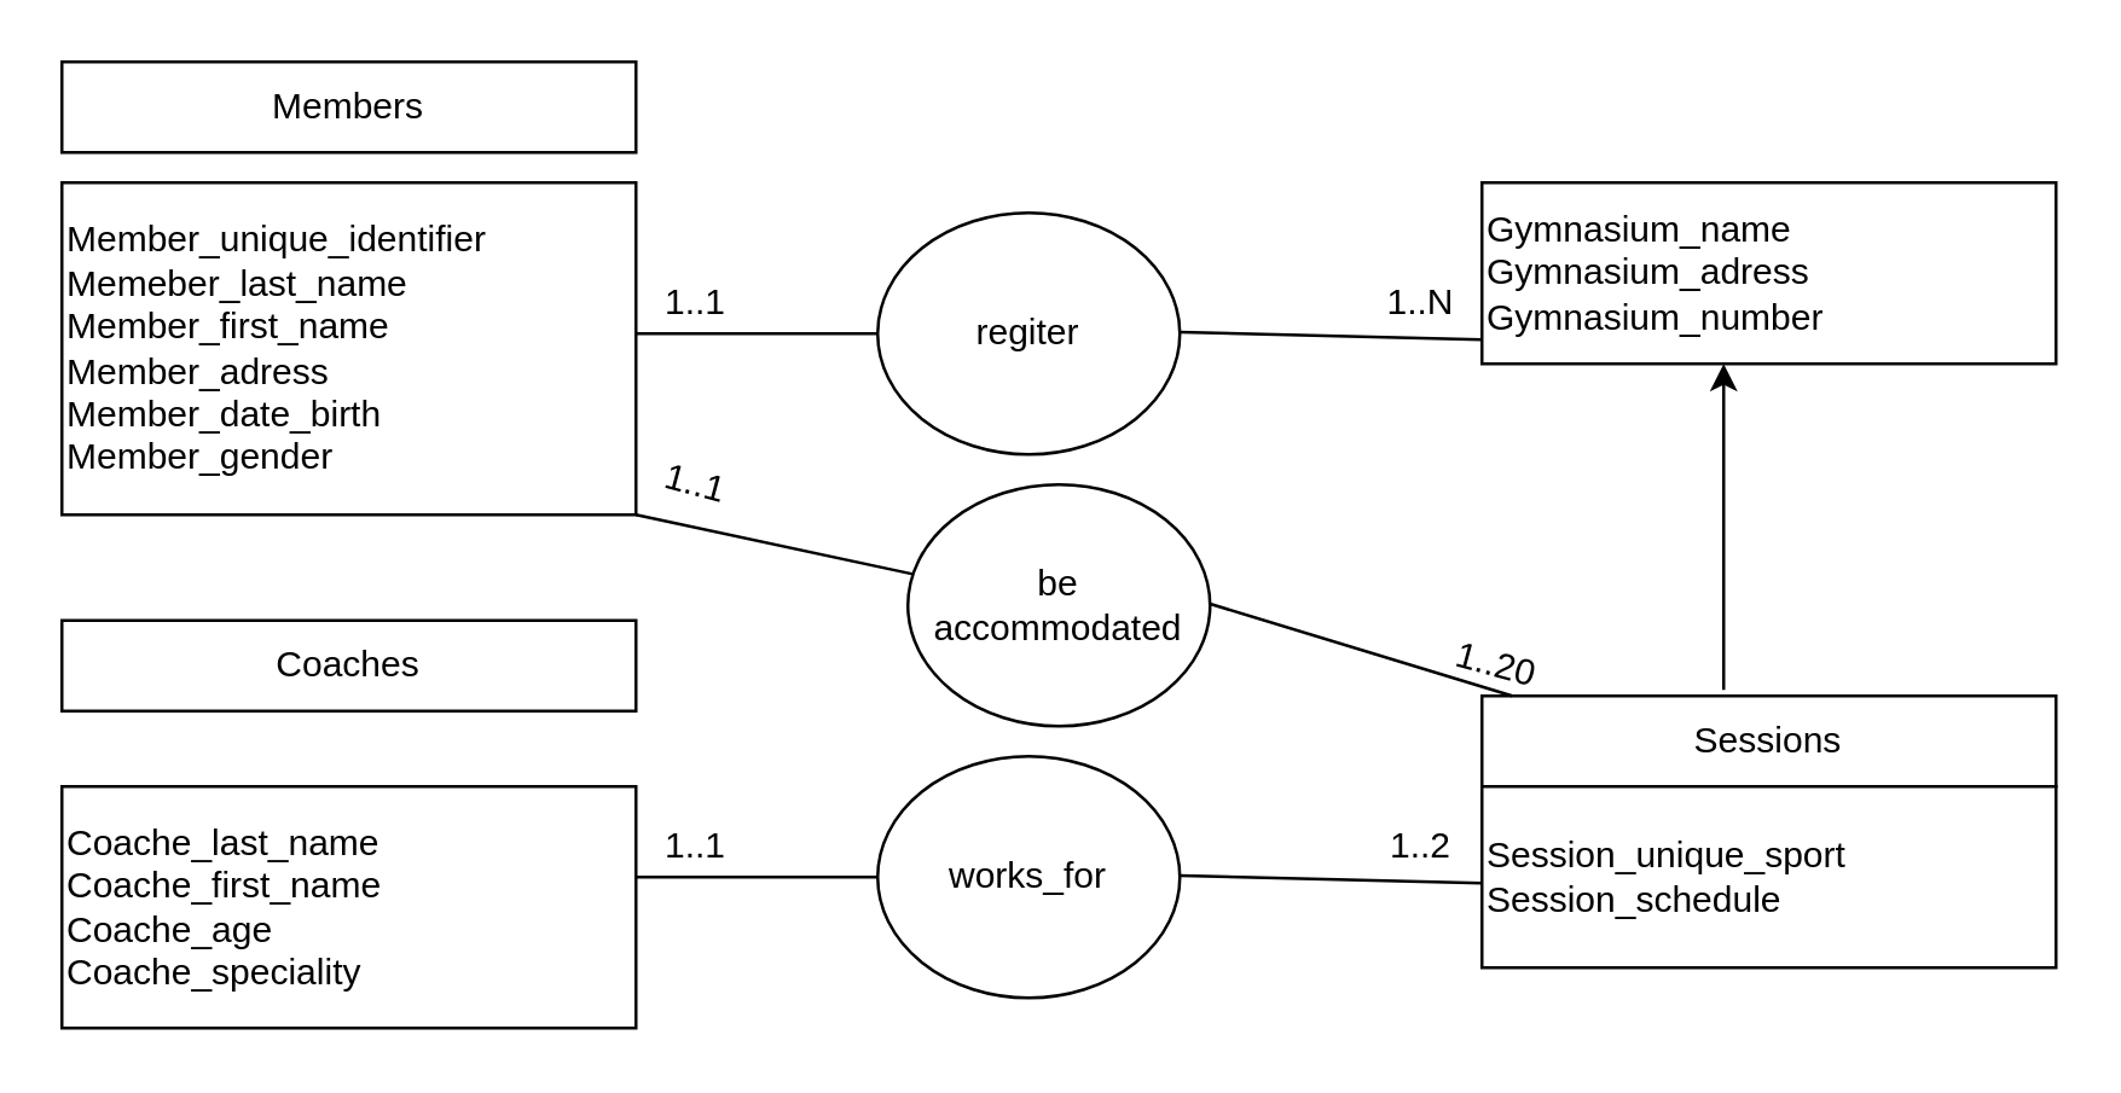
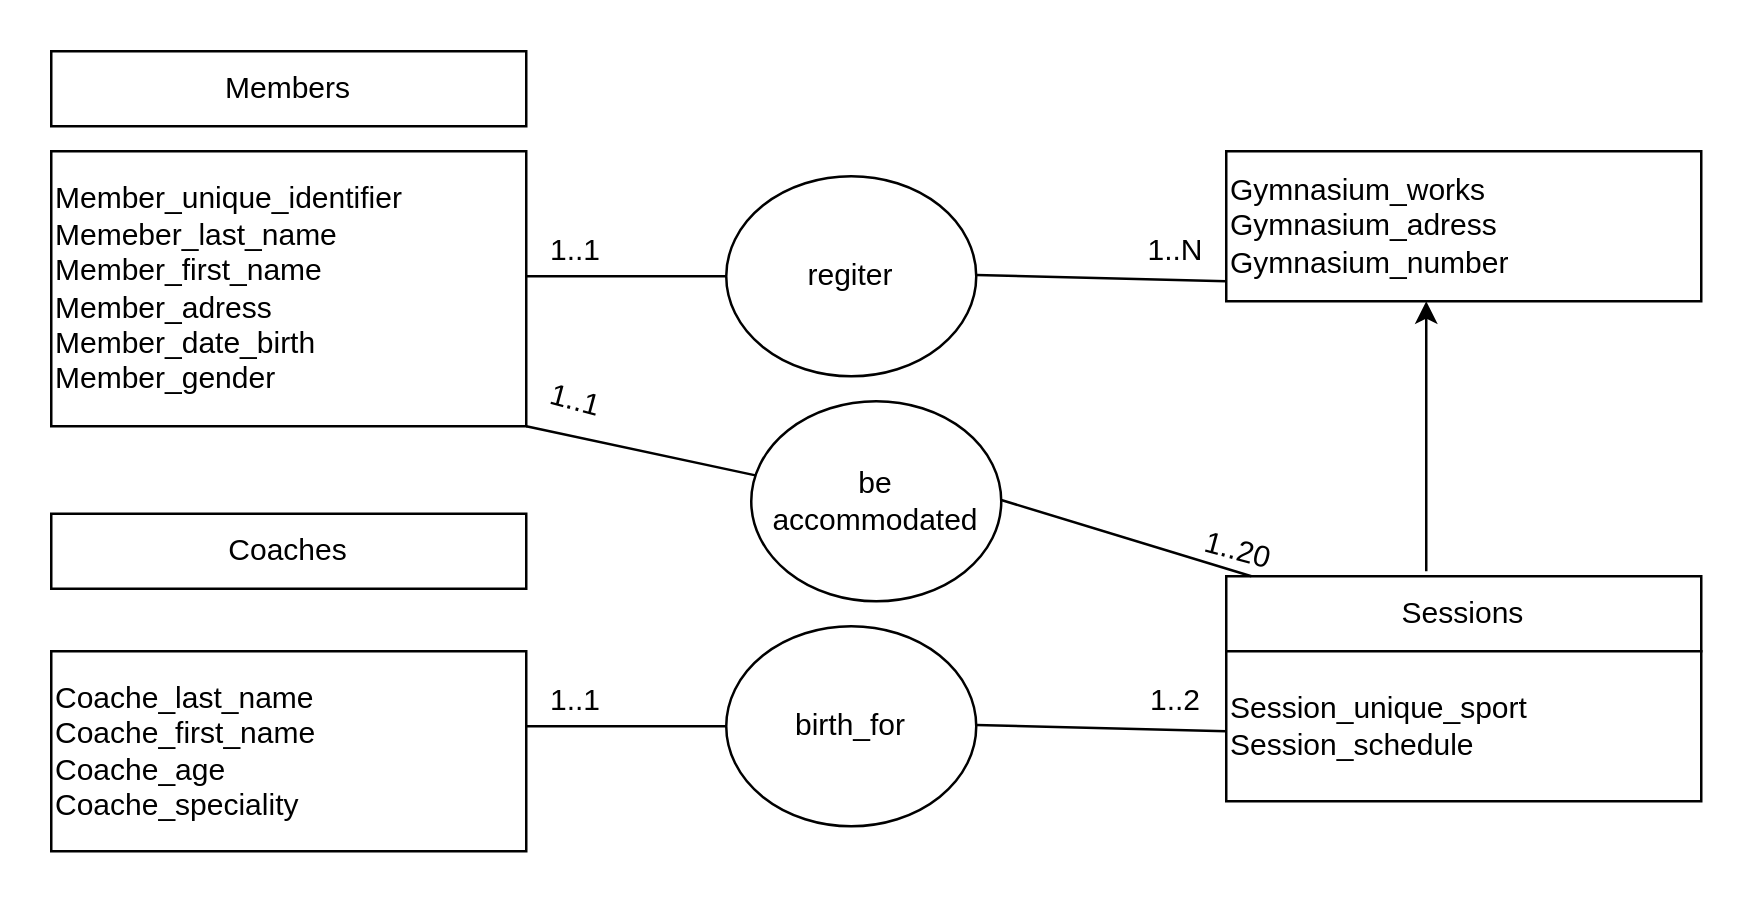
  <mxCell id="0" />
  <mxCell id="1" parent="0" />
  <mxCell id="2" value="Members" style="rounded=0;whiteSpace=wrap;html=1;" vertex="1" parent="1"><mxGeometry x="20" y="20" width="190" height="30" as="geometry" /></mxCell>
  <mxCell id="3" value="Member_unique_identifier&lt;br&gt;Memeber_last_name&lt;br&gt;Member_first_name&lt;br&gt;Member_adress&lt;br&gt;Member_date_birth&lt;br&gt;Member_gender" style="rounded=0;whiteSpace=wrap;html=1;align=left;" vertex="1" parent="1"><mxGeometry x="20" y="60" width="190" height="110" as="geometry" /></mxCell>
- <mxCell id="4" value="Gymnasium_name&lt;br&gt;Gymnasium_adress&lt;br&gt;Gymnasium_number&lt;br&gt;" style="rounded=0;whiteSpace=wrap;html=1;align=left;" vertex="1" parent="1"><mxGeometry x="490" y="60" width="190" height="60" as="geometry" /></mxCell>
+ <mxCell id="4" value="Gymnasium_works&lt;br&gt;Gymnasium_adress&lt;br&gt;Gymnasium_number&lt;br&gt;" style="rounded=0;whiteSpace=wrap;html=1;align=left;" vertex="1" parent="1"><mxGeometry x="490" y="60" width="190" height="60" as="geometry" /></mxCell>
  <mxCell id="5" value="" style="endArrow=none;html=1;" edge="1" parent="1" target="6"><mxGeometry width="50" height="50" relative="1" as="geometry"><mxPoint x="210" y="110" as="sourcePoint" /><mxPoint x="280" y="110" as="targetPoint" /><Array as="points" /></mxGeometry></mxCell>
  <mxCell id="6" value="regiter" style="ellipse;whiteSpace=wrap;html=1;" vertex="1" parent="1"><mxGeometry x="290" y="70" width="100" height="80" as="geometry" /></mxCell>
  <mxCell id="7" value="" style="endArrow=none;html=1;" edge="1" parent="1"><mxGeometry width="50" height="50" relative="1" as="geometry"><mxPoint x="390" y="109.5" as="sourcePoint" /><mxPoint x="490" y="112" as="targetPoint" /></mxGeometry></mxCell>
  <mxCell id="8" value="1..1" style="text;html=1;strokeColor=none;fillColor=none;align=center;verticalAlign=middle;whiteSpace=wrap;rounded=0;" vertex="1" parent="1"><mxGeometry x="210" y="90" width="40" height="20" as="geometry" /></mxCell>
  <mxCell id="9" value="1..N" style="text;html=1;strokeColor=none;fillColor=none;align=center;verticalAlign=middle;whiteSpace=wrap;rounded=0;" vertex="1" parent="1"><mxGeometry x="450" y="90" width="40" height="20" as="geometry" /></mxCell>
  <mxCell id="10" value="Coaches" style="rounded=0;whiteSpace=wrap;html=1;align=center;" vertex="1" parent="1"><mxGeometry x="20" y="205" width="190" height="30" as="geometry" /></mxCell>
  <mxCell id="11" value="Coache_last_name&lt;br&gt;Coache_first_name&lt;br&gt;Coache_age&lt;br&gt;Coache_speciality" style="rounded=0;whiteSpace=wrap;html=1;align=left;" vertex="1" parent="1"><mxGeometry x="20" y="260" width="190" height="80" as="geometry" /></mxCell>
  <mxCell id="12" value="Sessions" style="rounded=0;whiteSpace=wrap;html=1;align=center;" vertex="1" parent="1"><mxGeometry x="490" y="230" width="190" height="30" as="geometry" /></mxCell>
  <mxCell id="13" value="Session_unique_sport&lt;br&gt;Session_schedule" style="rounded=0;whiteSpace=wrap;html=1;align=left;" vertex="1" parent="1"><mxGeometry x="490" y="260" width="190" height="60" as="geometry" /></mxCell>
  <mxCell id="14" value="" style="endArrow=classic;html=1;" edge="1" parent="1"><mxGeometry width="50" height="50" relative="1" as="geometry"><mxPoint x="570" y="228" as="sourcePoint" /><mxPoint x="570" y="120" as="targetPoint" /></mxGeometry></mxCell>
  <mxCell id="15" value="" style="endArrow=none;html=1;" edge="1" parent="1" target="16"><mxGeometry width="50" height="50" relative="1" as="geometry"><mxPoint x="210" y="290" as="sourcePoint" /><mxPoint x="280" y="290" as="targetPoint" /><Array as="points" /></mxGeometry></mxCell>
- <mxCell id="16" value="works_for" style="ellipse;whiteSpace=wrap;html=1;" vertex="1" parent="1"><mxGeometry x="290" y="250" width="100" height="80" as="geometry" /></mxCell>
+ <mxCell id="16" value="birth_for" style="ellipse;whiteSpace=wrap;html=1;" vertex="1" parent="1"><mxGeometry x="290" y="250" width="100" height="80" as="geometry" /></mxCell>
  <mxCell id="17" value="" style="endArrow=none;html=1;" edge="1" parent="1"><mxGeometry width="50" height="50" relative="1" as="geometry"><mxPoint x="390" y="289.5" as="sourcePoint" /><mxPoint x="490" y="292" as="targetPoint" /></mxGeometry></mxCell>
  <mxCell id="18" value="1..1" style="text;html=1;strokeColor=none;fillColor=none;align=center;verticalAlign=middle;whiteSpace=wrap;rounded=0;" vertex="1" parent="1"><mxGeometry x="210" y="270" width="40" height="20" as="geometry" /></mxCell>
  <mxCell id="19" value="1..2" style="text;html=1;strokeColor=none;fillColor=none;align=center;verticalAlign=middle;whiteSpace=wrap;rounded=0;" vertex="1" parent="1"><mxGeometry x="450" y="270" width="40" height="20" as="geometry" /></mxCell>
  <mxCell id="20" value="" style="endArrow=none;html=1;exitX=1;exitY=1;exitDx=0;exitDy=0;" edge="1" parent="1" target="21" source="3"><mxGeometry width="50" height="50" relative="1" as="geometry"><mxPoint x="220" y="200" as="sourcePoint" /><mxPoint x="290" y="200" as="targetPoint" /><Array as="points" /></mxGeometry></mxCell>
  <mxCell id="21" value="be accommodated" style="ellipse;whiteSpace=wrap;html=1;" vertex="1" parent="1"><mxGeometry x="300" y="160" width="100" height="80" as="geometry" /></mxCell>
  <mxCell id="22" value="" style="endArrow=none;html=1;entryX=0.053;entryY=0;entryDx=0;entryDy=0;entryPerimeter=0;" edge="1" parent="1" target="12"><mxGeometry width="50" height="50" relative="1" as="geometry"><mxPoint x="400" y="199.5" as="sourcePoint" /><mxPoint x="500" y="202" as="targetPoint" /></mxGeometry></mxCell>
  <mxCell id="23" value="1..1" style="text;html=1;strokeColor=none;fillColor=none;align=center;verticalAlign=middle;whiteSpace=wrap;rounded=0;rotation=15;" vertex="1" parent="1"><mxGeometry x="210" y="150" width="40" height="20" as="geometry" /></mxCell>
  <mxCell id="24" value="1..20" style="text;html=1;strokeColor=none;fillColor=none;align=center;verticalAlign=middle;whiteSpace=wrap;rounded=0;rotation=15;" vertex="1" parent="1"><mxGeometry x="480" y="210" width="30" height="20" as="geometry" /></mxCell>
